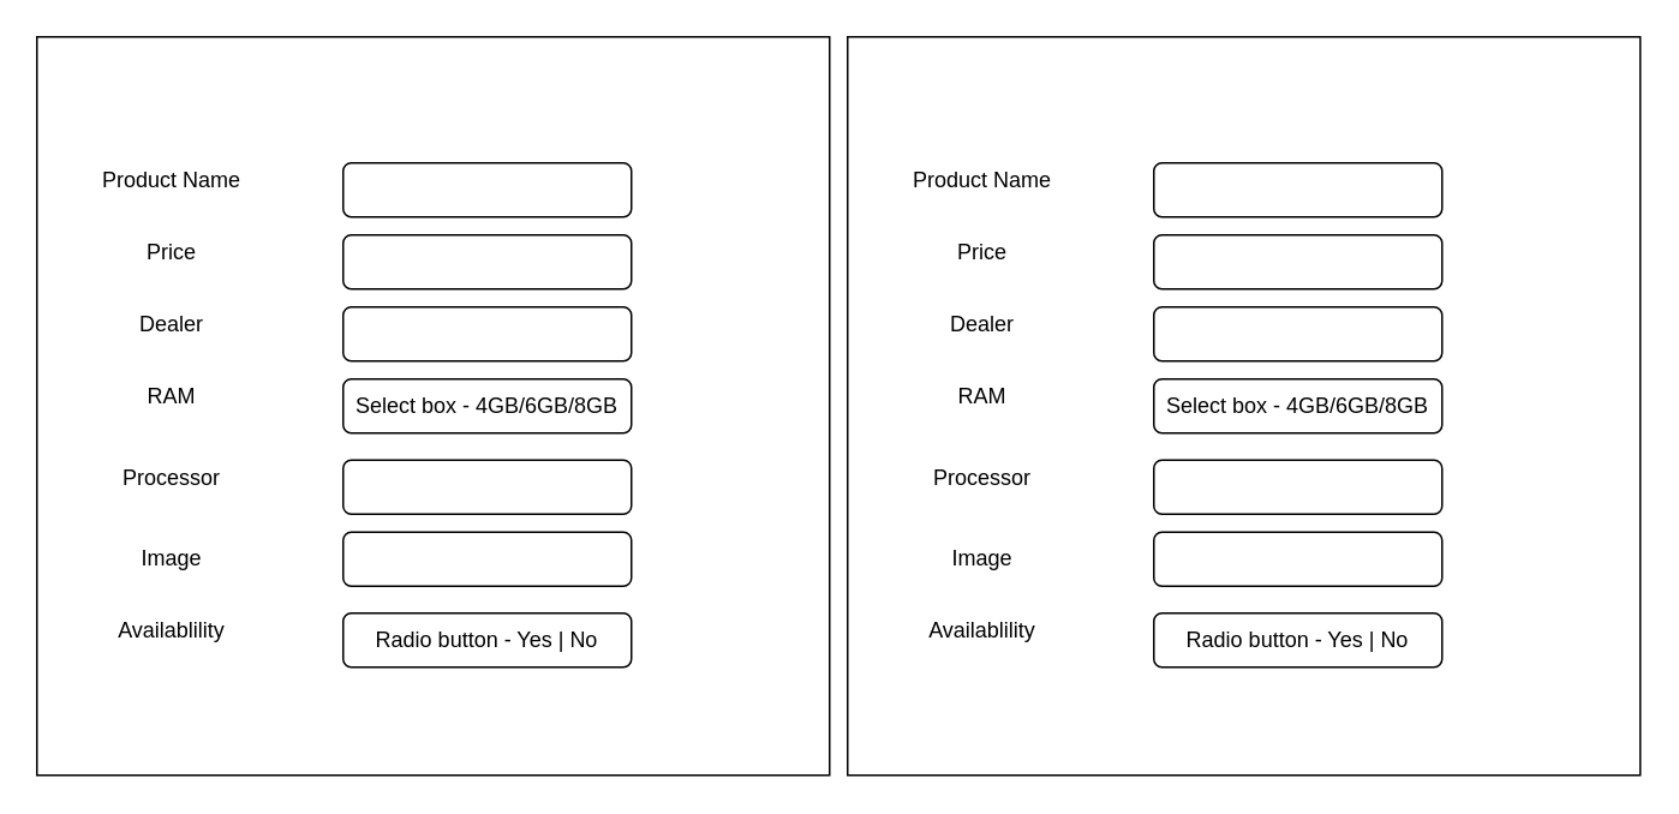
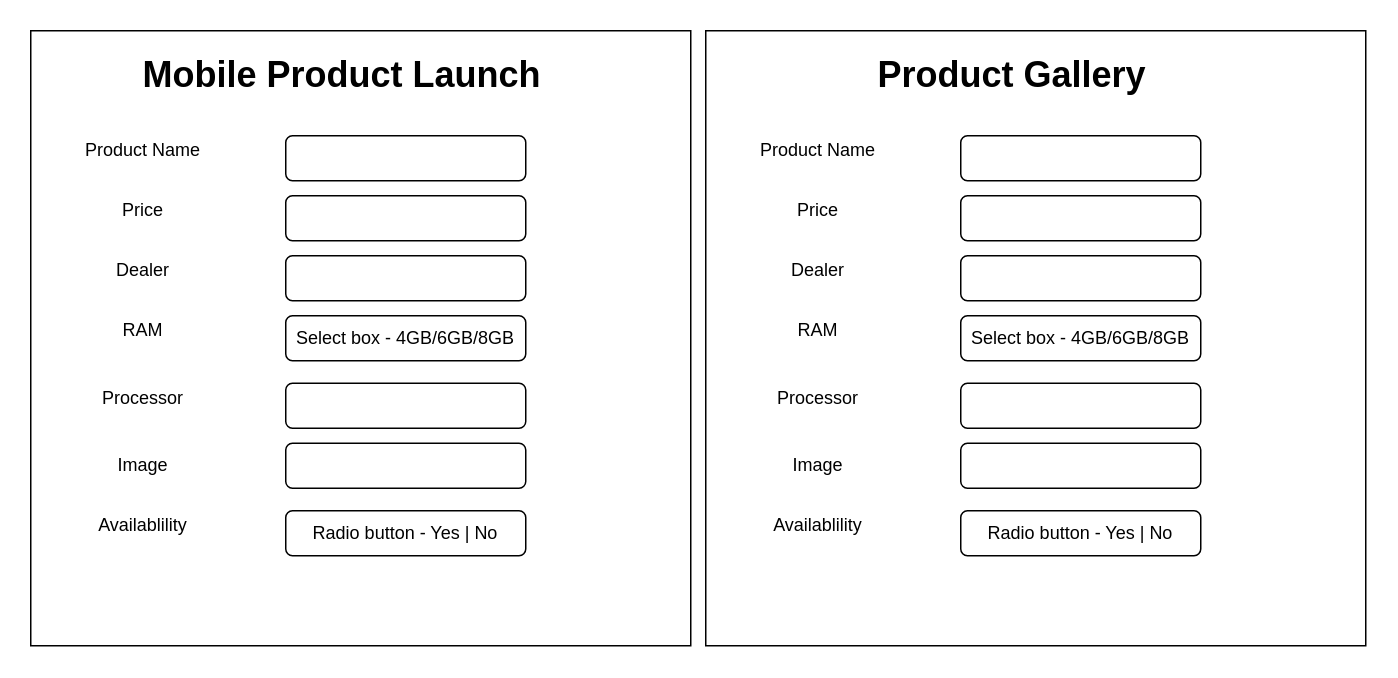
  <mxCell id="0" />
  <mxCell id="1" parent="0" />
  <mxCell id="2" value="" style="rounded=0;whiteSpace=wrap;html=1;" vertex="1" parent="1"><mxGeometry x="20" y="20" width="440" height="410" as="geometry" /></mxCell>
  <mxCell id="3" value="Product Name" style="text;html=1;strokeColor=none;fillColor=none;align=center;verticalAlign=middle;whiteSpace=wrap;rounded=0;" vertex="1" parent="1"><mxGeometry x="50" y="90" width="90" height="20" as="geometry" /></mxCell>
  <mxCell id="4" value="" style="rounded=1;whiteSpace=wrap;html=1;" vertex="1" parent="1"><mxGeometry x="190" y="90" width="160" height="30" as="geometry" /></mxCell>
  <mxCell id="5" value="Price" style="text;html=1;strokeColor=none;fillColor=none;align=center;verticalAlign=middle;whiteSpace=wrap;rounded=0;" vertex="1" parent="1"><mxGeometry x="50" y="130" width="90" height="20" as="geometry" /></mxCell>
  <mxCell id="6" value="" style="rounded=1;whiteSpace=wrap;html=1;" vertex="1" parent="1"><mxGeometry x="190" y="130" width="160" height="30" as="geometry" /></mxCell>
+ <mxCell id="7" value="&lt;h1&gt;Mobile Product Launch&lt;/h1&gt;&lt;p&gt;&lt;br&gt;&lt;/p&gt;" style="text;html=1;strokeColor=none;fillColor=none;spacing=5;spacingTop=-20;whiteSpace=wrap;overflow=hidden;rounded=0;" vertex="1" parent="1"><mxGeometry x="90" y="30" width="280" height="40" as="geometry" /></mxCell>
  <mxCell id="8" value="Dealer" style="text;html=1;strokeColor=none;fillColor=none;align=center;verticalAlign=middle;whiteSpace=wrap;rounded=0;" vertex="1" parent="1"><mxGeometry x="50" y="170" width="90" height="20" as="geometry" /></mxCell>
  <mxCell id="9" value="" style="rounded=1;whiteSpace=wrap;html=1;" vertex="1" parent="1"><mxGeometry x="190" y="170" width="160" height="30" as="geometry" /></mxCell>
  <mxCell id="10" value="RAM" style="text;html=1;strokeColor=none;fillColor=none;align=center;verticalAlign=middle;whiteSpace=wrap;rounded=0;" vertex="1" parent="1"><mxGeometry x="50" y="210" width="90" height="20" as="geometry" /></mxCell>
  <mxCell id="11" value="Select box - 4GB/6GB/8GB" style="rounded=1;whiteSpace=wrap;html=1;" vertex="1" parent="1"><mxGeometry x="190" y="210" width="160" height="30" as="geometry" /></mxCell>
  <mxCell id="12" value="Processor" style="text;html=1;strokeColor=none;fillColor=none;align=center;verticalAlign=middle;whiteSpace=wrap;rounded=0;" vertex="1" parent="1"><mxGeometry x="50" y="255" width="90" height="20" as="geometry" /></mxCell>
  <mxCell id="13" value="Radio button - Yes | No" style="rounded=1;whiteSpace=wrap;html=1;" vertex="1" parent="1"><mxGeometry x="190" y="340" width="160" height="30" as="geometry" /></mxCell>
  <mxCell id="14" value="" style="rounded=1;whiteSpace=wrap;html=1;" vertex="1" parent="1"><mxGeometry x="190" y="255" width="160" height="30" as="geometry" /></mxCell>
  <mxCell id="15" value="Image" style="text;html=1;strokeColor=none;fillColor=none;align=center;verticalAlign=middle;whiteSpace=wrap;rounded=0;" vertex="1" parent="1"><mxGeometry x="50" y="300" width="90" height="20" as="geometry" /></mxCell>
  <mxCell id="16" value="Availablility" style="text;html=1;strokeColor=none;fillColor=none;align=center;verticalAlign=middle;whiteSpace=wrap;rounded=0;" vertex="1" parent="1"><mxGeometry x="50" y="340" width="90" height="20" as="geometry" /></mxCell>
  <mxCell id="17" value="" style="rounded=1;whiteSpace=wrap;html=1;" vertex="1" parent="1"><mxGeometry x="190" y="295" width="160" height="30" as="geometry" /></mxCell>
  <mxCell id="18" value="" style="rounded=0;whiteSpace=wrap;html=1;" vertex="1" parent="1"><mxGeometry x="470" y="20" width="440" height="410" as="geometry" /></mxCell>
  <mxCell id="19" value="Product Name" style="text;html=1;strokeColor=none;fillColor=none;align=center;verticalAlign=middle;whiteSpace=wrap;rounded=0;" vertex="1" parent="1"><mxGeometry x="500" y="90" width="90" height="20" as="geometry" /></mxCell>
  <mxCell id="20" value="" style="rounded=1;whiteSpace=wrap;html=1;" vertex="1" parent="1"><mxGeometry x="640" y="90" width="160" height="30" as="geometry" /></mxCell>
  <mxCell id="21" value="Price" style="text;html=1;strokeColor=none;fillColor=none;align=center;verticalAlign=middle;whiteSpace=wrap;rounded=0;" vertex="1" parent="1"><mxGeometry x="500" y="130" width="90" height="20" as="geometry" /></mxCell>
  <mxCell id="22" value="" style="rounded=1;whiteSpace=wrap;html=1;" vertex="1" parent="1"><mxGeometry x="640" y="130" width="160" height="30" as="geometry" /></mxCell>
+ <mxCell id="23" value="&lt;h1&gt;Product Gallery&lt;/h1&gt;&lt;p&gt;&lt;br&gt;&lt;/p&gt;" style="text;html=1;strokeColor=none;fillColor=none;spacing=5;spacingTop=-20;whiteSpace=wrap;overflow=hidden;rounded=0;" vertex="1" parent="1"><mxGeometry x="580" y="30" width="280" height="40" as="geometry" /></mxCell>
  <mxCell id="24" value="Dealer" style="text;html=1;strokeColor=none;fillColor=none;align=center;verticalAlign=middle;whiteSpace=wrap;rounded=0;" vertex="1" parent="1"><mxGeometry x="500" y="170" width="90" height="20" as="geometry" /></mxCell>
  <mxCell id="25" value="" style="rounded=1;whiteSpace=wrap;html=1;" vertex="1" parent="1"><mxGeometry x="640" y="170" width="160" height="30" as="geometry" /></mxCell>
  <mxCell id="26" value="RAM" style="text;html=1;strokeColor=none;fillColor=none;align=center;verticalAlign=middle;whiteSpace=wrap;rounded=0;" vertex="1" parent="1"><mxGeometry x="500" y="210" width="90" height="20" as="geometry" /></mxCell>
  <mxCell id="27" value="Select box - 4GB/6GB/8GB" style="rounded=1;whiteSpace=wrap;html=1;" vertex="1" parent="1"><mxGeometry x="640" y="210" width="160" height="30" as="geometry" /></mxCell>
  <mxCell id="28" value="Processor" style="text;html=1;strokeColor=none;fillColor=none;align=center;verticalAlign=middle;whiteSpace=wrap;rounded=0;" vertex="1" parent="1"><mxGeometry x="500" y="255" width="90" height="20" as="geometry" /></mxCell>
  <mxCell id="29" value="Radio button - Yes | No" style="rounded=1;whiteSpace=wrap;html=1;" vertex="1" parent="1"><mxGeometry x="640" y="340" width="160" height="30" as="geometry" /></mxCell>
  <mxCell id="30" value="" style="rounded=1;whiteSpace=wrap;html=1;" vertex="1" parent="1"><mxGeometry x="640" y="255" width="160" height="30" as="geometry" /></mxCell>
  <mxCell id="31" value="Image" style="text;html=1;strokeColor=none;fillColor=none;align=center;verticalAlign=middle;whiteSpace=wrap;rounded=0;" vertex="1" parent="1"><mxGeometry x="500" y="300" width="90" height="20" as="geometry" /></mxCell>
  <mxCell id="32" value="Availablility" style="text;html=1;strokeColor=none;fillColor=none;align=center;verticalAlign=middle;whiteSpace=wrap;rounded=0;" vertex="1" parent="1"><mxGeometry x="500" y="340" width="90" height="20" as="geometry" /></mxCell>
  <mxCell id="33" value="" style="rounded=1;whiteSpace=wrap;html=1;" vertex="1" parent="1"><mxGeometry x="640" y="295" width="160" height="30" as="geometry" /></mxCell>
